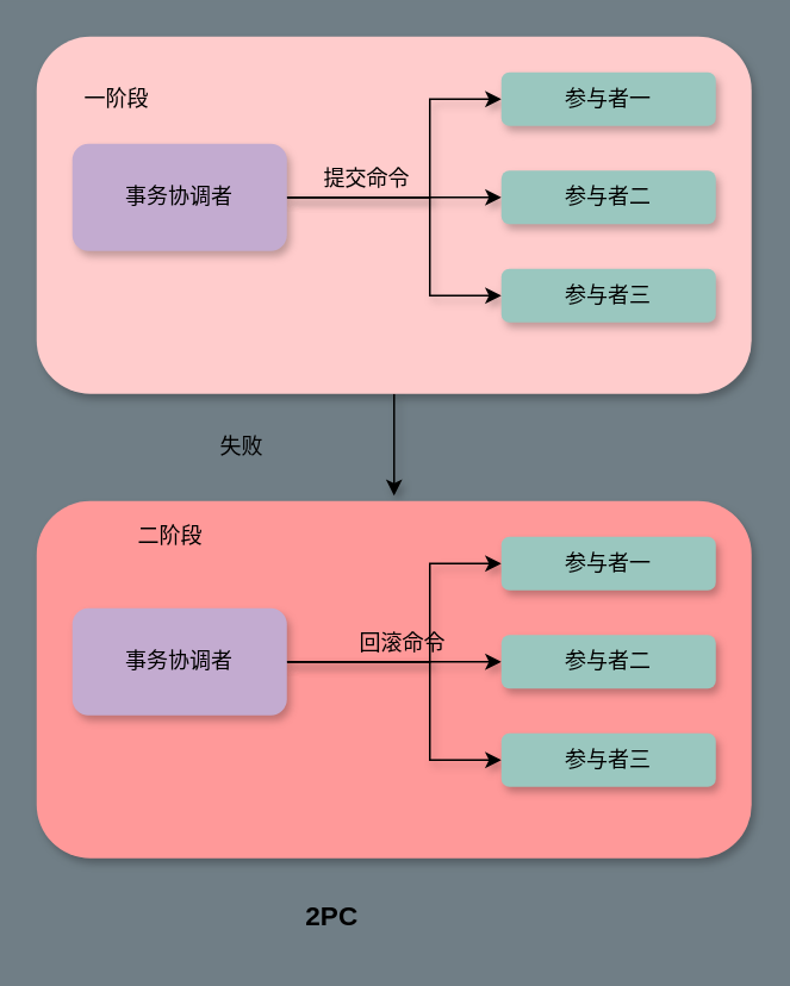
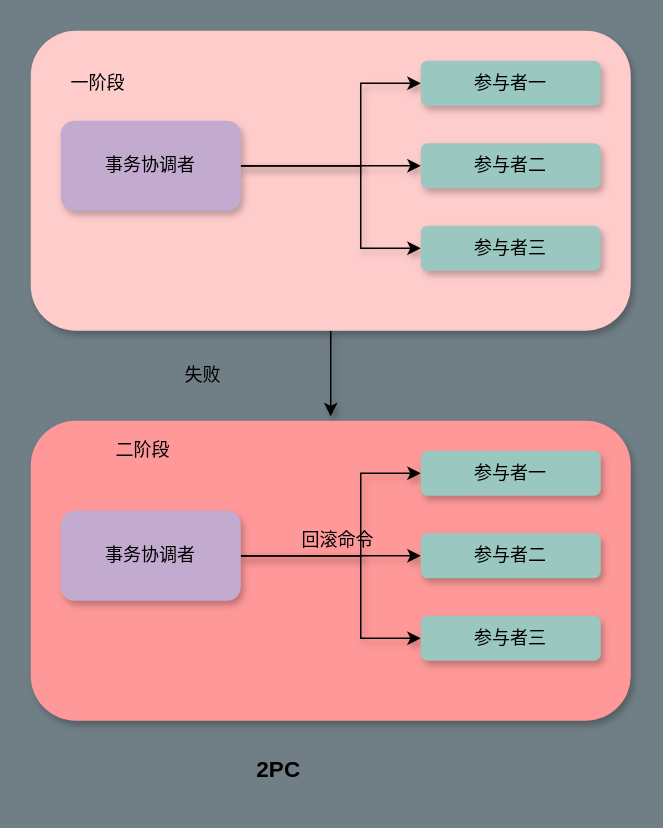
  <mxCell id="0" />
  <mxCell id="1" parent="0" />
  <mxCell id="2" value="&lt;font style=&quot;font-size: 15px&quot;&gt;2PC&lt;/font&gt;" style="text;strokeColor=none;fillColor=none;html=1;fontSize=24;fontStyle=1;verticalAlign=middle;align=center;shadow=1;" parent="1" vertex="1"><mxGeometry x="135" y="490" width="100" height="40" as="geometry" /></mxCell>
  <mxCell id="3" style="edgeStyle=orthogonalEdgeStyle;rounded=0;orthogonalLoop=1;jettySize=auto;html=1;entryX=0.5;entryY=0;entryDx=0;entryDy=0;shadow=1;startArrow=none;startFill=0;endArrow=classic;endFill=1;" edge="1" parent="1" source="4"><mxGeometry relative="1" as="geometry"><mxPoint x="220" y="277" as="targetPoint" /></mxGeometry></mxCell>
  <mxCell id="4" value="" style="rounded=1;whiteSpace=wrap;html=1;shadow=1;fillColor=#FFCCCC;strokeColor=none;" vertex="1" parent="1"><mxGeometry x="20" y="20" width="400" height="200" as="geometry" /></mxCell>
  <mxCell id="5" value="一阶段" style="text;html=1;strokeColor=none;fillColor=none;align=center;verticalAlign=middle;whiteSpace=wrap;rounded=0;shadow=1;" vertex="1" parent="1"><mxGeometry x="45" y="45" width="40" height="20" as="geometry" /></mxCell>
  <mxCell id="6" value="失败" style="text;html=1;strokeColor=none;fillColor=none;align=center;verticalAlign=middle;whiteSpace=wrap;rounded=0;shadow=1;" vertex="1" parent="1"><mxGeometry x="115" y="240" width="40" height="20" as="geometry" /></mxCell>
  <mxCell id="7" style="edgeStyle=orthogonalEdgeStyle;rounded=0;orthogonalLoop=1;jettySize=auto;html=1;entryX=0;entryY=0.5;entryDx=0;entryDy=0;shadow=1;startArrow=none;startFill=0;endArrow=classic;endFill=1;strokeColor=#000000;" edge="1" parent="1" source="10" target="12"><mxGeometry relative="1" as="geometry" /></mxCell>
  <mxCell id="8" style="edgeStyle=orthogonalEdgeStyle;rounded=0;orthogonalLoop=1;jettySize=auto;html=1;exitX=1;exitY=0.5;exitDx=0;exitDy=0;entryX=0;entryY=0.5;entryDx=0;entryDy=0;shadow=1;startArrow=none;startFill=0;endArrow=classic;endFill=1;strokeColor=#000000;" edge="1" parent="1" source="10" target="11"><mxGeometry relative="1" as="geometry"><Array as="points"><mxPoint x="240" y="110" /><mxPoint x="240" y="55" /></Array></mxGeometry></mxCell>
  <mxCell id="9" style="edgeStyle=orthogonalEdgeStyle;rounded=0;orthogonalLoop=1;jettySize=auto;html=1;entryX=0;entryY=0.5;entryDx=0;entryDy=0;shadow=1;startArrow=none;startFill=0;endArrow=classic;endFill=1;strokeColor=#000000;" edge="1" parent="1" source="10" target="13"><mxGeometry relative="1" as="geometry"><Array as="points"><mxPoint x="240" y="110" /><mxPoint x="240" y="165" /></Array></mxGeometry></mxCell>
  <mxCell id="10" value="事务协调者" style="rounded=1;whiteSpace=wrap;html=1;shadow=1;strokeColor=none;fillColor=#C3ABD0;" vertex="1" parent="1"><mxGeometry x="40" y="80" width="120" height="60" as="geometry" /></mxCell>
  <mxCell id="11" value="参与者一" style="rounded=1;whiteSpace=wrap;html=1;shadow=1;strokeColor=none;fillColor=#9AC7BF;" vertex="1" parent="1"><mxGeometry x="280" y="40" width="120" height="30" as="geometry" /></mxCell>
  <mxCell id="12" value="参与者二" style="rounded=1;whiteSpace=wrap;html=1;shadow=1;strokeColor=none;fillColor=#9AC7BF;" vertex="1" parent="1"><mxGeometry x="280" y="95" width="120" height="30" as="geometry" /></mxCell>
  <mxCell id="13" value="参与者三" style="rounded=1;whiteSpace=wrap;html=1;shadow=1;strokeColor=none;fillColor=#9AC7BF;" vertex="1" parent="1"><mxGeometry x="280" y="150" width="120" height="30" as="geometry" /></mxCell>
- <mxCell id="14" value="提交命令" style="text;html=1;strokeColor=none;fillColor=none;align=center;verticalAlign=middle;whiteSpace=wrap;rounded=0;shadow=1;" vertex="1" parent="1"><mxGeometry x="180" y="90" width="50" height="20" as="geometry" /></mxCell>
  <mxCell id="15" value="" style="rounded=1;whiteSpace=wrap;html=1;shadow=1;strokeColor=none;fillColor=#FF9999;" vertex="1" parent="1"><mxGeometry x="20" y="280" width="400" height="200" as="geometry" /></mxCell>
  <mxCell id="16" value="二阶段" style="text;html=1;strokeColor=none;fillColor=none;align=center;verticalAlign=middle;whiteSpace=wrap;rounded=0;shadow=1;" vertex="1" parent="1"><mxGeometry x="75" y="290" width="40" height="20" as="geometry" /></mxCell>
  <mxCell id="17" style="edgeStyle=orthogonalEdgeStyle;rounded=0;orthogonalLoop=1;jettySize=auto;html=1;entryX=0;entryY=0.5;entryDx=0;entryDy=0;shadow=1;startArrow=none;startFill=0;endArrow=classic;endFill=1;strokeColor=#000000;" edge="1" parent="1" source="20" target="22"><mxGeometry relative="1" as="geometry" /></mxCell>
  <mxCell id="18" style="edgeStyle=orthogonalEdgeStyle;rounded=0;orthogonalLoop=1;jettySize=auto;html=1;exitX=1;exitY=0.5;exitDx=0;exitDy=0;entryX=0;entryY=0.5;entryDx=0;entryDy=0;shadow=1;startArrow=none;startFill=0;endArrow=classic;endFill=1;strokeColor=#000000;" edge="1" parent="1" source="20" target="21"><mxGeometry relative="1" as="geometry"><Array as="points"><mxPoint x="240" y="370" /><mxPoint x="240" y="315" /></Array></mxGeometry></mxCell>
  <mxCell id="19" style="edgeStyle=orthogonalEdgeStyle;rounded=0;orthogonalLoop=1;jettySize=auto;html=1;entryX=0;entryY=0.5;entryDx=0;entryDy=0;shadow=1;startArrow=none;startFill=0;endArrow=classic;endFill=1;strokeColor=#000000;" edge="1" parent="1" source="20" target="23"><mxGeometry relative="1" as="geometry"><Array as="points"><mxPoint x="240" y="370" /><mxPoint x="240" y="425" /></Array></mxGeometry></mxCell>
  <mxCell id="20" value="事务协调者" style="rounded=1;whiteSpace=wrap;html=1;shadow=1;strokeColor=none;fillColor=#C3ABD0;" vertex="1" parent="1"><mxGeometry x="40" y="340" width="120" height="60" as="geometry" /></mxCell>
  <mxCell id="21" value="参与者一" style="rounded=1;whiteSpace=wrap;html=1;shadow=1;strokeColor=none;fillColor=#9AC7BF;" vertex="1" parent="1"><mxGeometry x="280" y="300" width="120" height="30" as="geometry" /></mxCell>
  <mxCell id="22" value="参与者二" style="rounded=1;whiteSpace=wrap;html=1;shadow=1;strokeColor=none;fillColor=#9AC7BF;" vertex="1" parent="1"><mxGeometry x="280" y="355" width="120" height="30" as="geometry" /></mxCell>
  <mxCell id="23" value="参与者三" style="rounded=1;whiteSpace=wrap;html=1;shadow=1;strokeColor=none;fillColor=#9AC7BF;" vertex="1" parent="1"><mxGeometry x="280" y="410" width="120" height="30" as="geometry" /></mxCell>
  <mxCell id="24" value="回滚命令" style="text;html=1;strokeColor=none;fillColor=none;align=center;verticalAlign=middle;whiteSpace=wrap;rounded=0;shadow=1;" vertex="1" parent="1"><mxGeometry x="200" y="350" width="50" height="20" as="geometry" /></mxCell>
